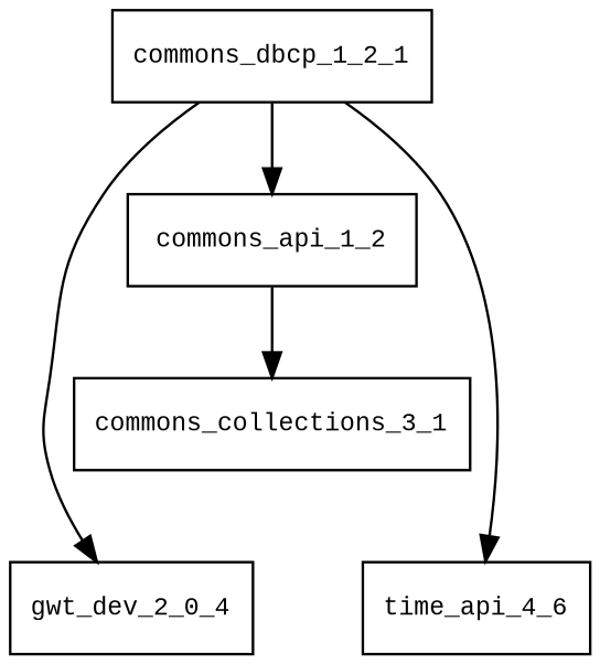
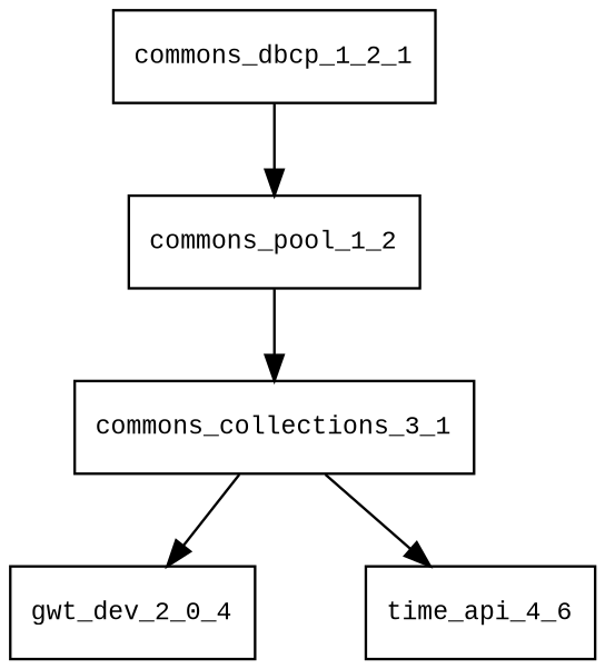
  digraph {
    fontname="Liberation Mono"
    node [fontname="Liberation Mono" fontsize=10.0 shape=box]
    edge [fontname="Liberation Mono"]
    commons_dbcp_1_2_1
-   commons_pool_1_2 [label=commons_api_1_2]
+   commons_pool_1_2
    gwt_dev_2_0_4
    n4 [label=time_api_4_6]
    commons_collections_3_1
    commons_dbcp_1_2_1 -> commons_pool_1_2
-   commons_dbcp_1_2_1 -> gwt_dev_2_0_4
-   commons_dbcp_1_2_1 -> n4
+   commons_collections_3_1 -> gwt_dev_2_0_4
+   commons_collections_3_1 -> n4
    commons_pool_1_2 -> commons_collections_3_1
  }
